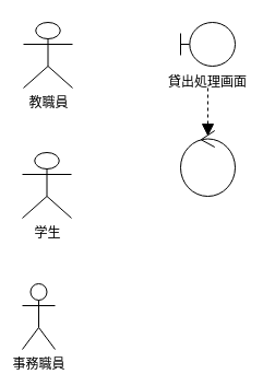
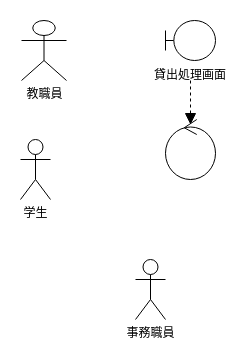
  <mxCell id="0" />
  <mxCell id="1" parent="0" />
- <mxCell id="2" value="事務職員" style="shape=umlActor;verticalLabelPosition=bottom;verticalAlign=top;html=1;outlineConnect=0;" vertex="1" parent="1"><mxGeometry x="20" y="259" width="30" height="60" as="geometry" /></mxCell>
- <mxCell id="3" value="学生" style="shape=umlActor;verticalLabelPosition=bottom;verticalAlign=top;html=1;outlineConnect=0;" vertex="1" parent="1"><mxGeometry x="20" y="139" width="45" height="60" as="geometry" /></mxCell>
+ <mxCell id="2" value="事務職員" style="shape=umlActor;verticalLabelPosition=bottom;verticalAlign=top;html=1;outlineConnect=0;" vertex="1" parent="1"><mxGeometry x="135" y="259" width="30" height="60" as="geometry" /></mxCell>
+ <mxCell id="3" value="学生" style="shape=umlActor;verticalLabelPosition=bottom;verticalAlign=top;html=1;outlineConnect=0;" vertex="1" parent="1"><mxGeometry x="20" y="139" width="30" height="60" as="geometry" /></mxCell>
  <mxCell id="4" value="教職員" style="shape=umlActor;verticalLabelPosition=bottom;verticalAlign=top;html=1;outlineConnect=0;" vertex="1" parent="1"><mxGeometry x="21" y="20" width="45" height="60" as="geometry" /></mxCell>
  <mxCell id="5" value="" style="shape=umlBoundary;whiteSpace=wrap;html=1;" vertex="1" parent="1"><mxGeometry x="165" y="20" width="50" height="40" as="geometry" /></mxCell>
  <mxCell id="6" value="貸出処理画面" style="text;html=1;align=center;verticalAlign=middle;whiteSpace=wrap;rounded=0;" vertex="1" parent="1"><mxGeometry x="150" y="69" width="80" height="11" as="geometry" /></mxCell>
  <mxCell id="7" value="" style="ellipse;shape=umlControl;whiteSpace=wrap;html=1;" vertex="1" parent="1"><mxGeometry x="165" y="119" width="50" height="60" as="geometry" /></mxCell>
  <mxCell id="8" value="" style="endArrow=none;dashed=1;html=1;" edge="1" parent="1" source="7"><mxGeometry width="50" height="50" relative="1" as="geometry"><mxPoint x="140" y="130" as="sourcePoint" /><mxPoint x="190" y="80" as="targetPoint" /></mxGeometry></mxCell>
  <mxCell id="9" value="" style="triangle;whiteSpace=wrap;html=1;rotation=90;fillColor=#000000;" vertex="1" parent="1"><mxGeometry x="185" y="113" width="10" height="10" as="geometry" /></mxCell>
